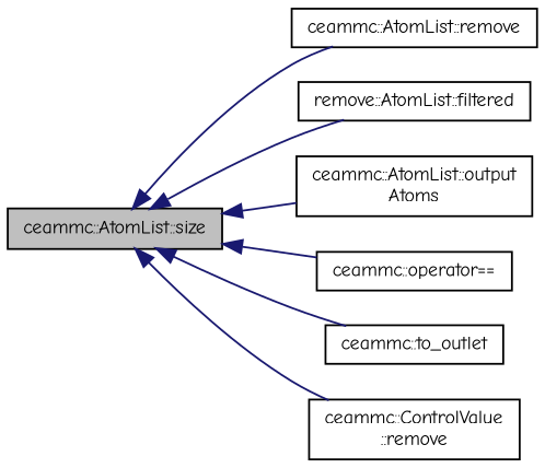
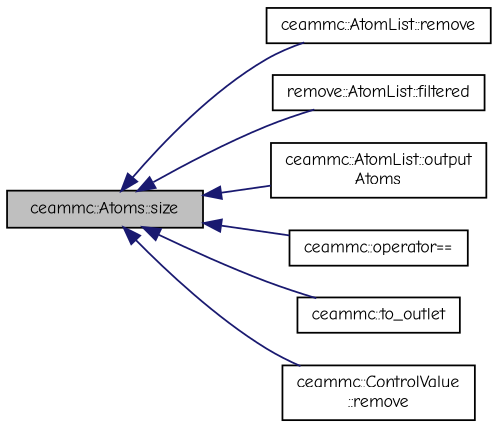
  digraph {
    fontname="Comic Neue"
    rankdir=LR
    node [color=black fillcolor=white fontname="Comic Neue" fontsize=10 shape=record style=filled]
    edge [color=midnightblue dir=back fontname="Comic Neue" fontsize=10 labelfontname=Helvetica labelfontsize=10 style=solid]
-   n1 [fillcolor=grey75 fontcolor=black height=0.2 label="ceammc::AtomList::size" width=0.4]
+   n1 [fillcolor=grey75 fontcolor=black height=0.2 label="ceammc::Atoms::size" width=0.4]
    n2 [height=0.2 label="ceammc::AtomList::remove" width=0.4]
    n3 [height=0.2 label="remove::AtomList::filtered" width=0.4]
    n4 [height=0.2 label="ceammc::AtomList::output\lAtoms" width=0.4]
    n5 [height=0.2 label="ceammc::operator==" width=0.4]
    n6 [height=0.2 label="ceammc::to_outlet" width=0.4]
    n7 [height=0.2 label="ceammc::ControlValue\l::remove" width=0.4]
    n1 -> n2
    n1 -> n3
    n1 -> n4
    n1 -> n5
    n1 -> n6
    n1 -> n7
  }
